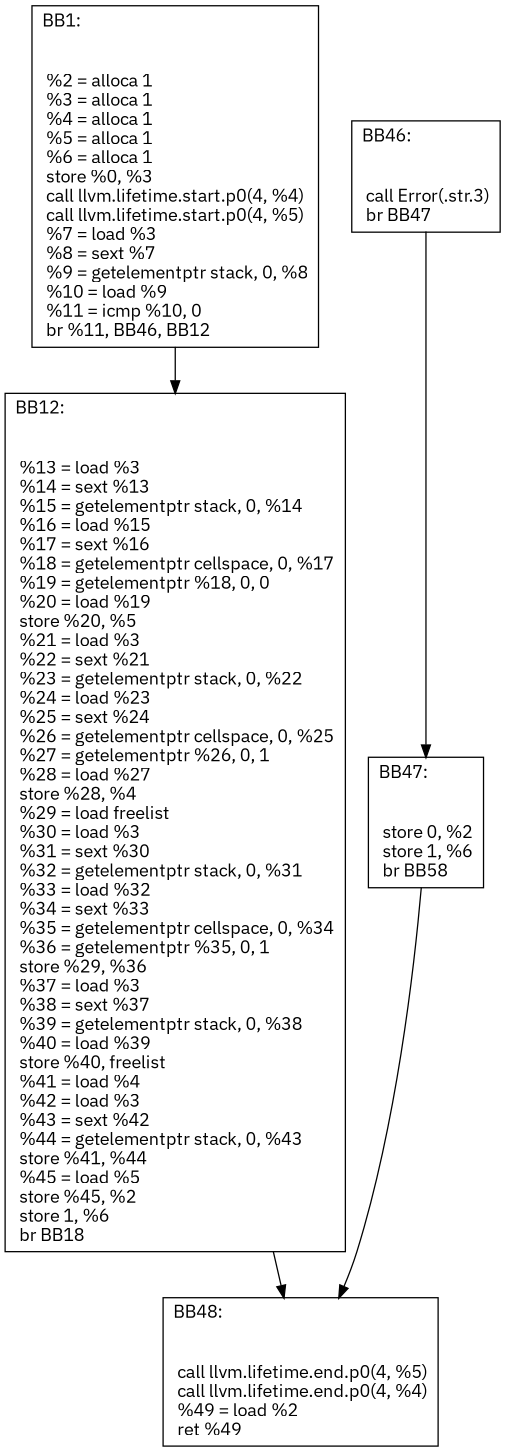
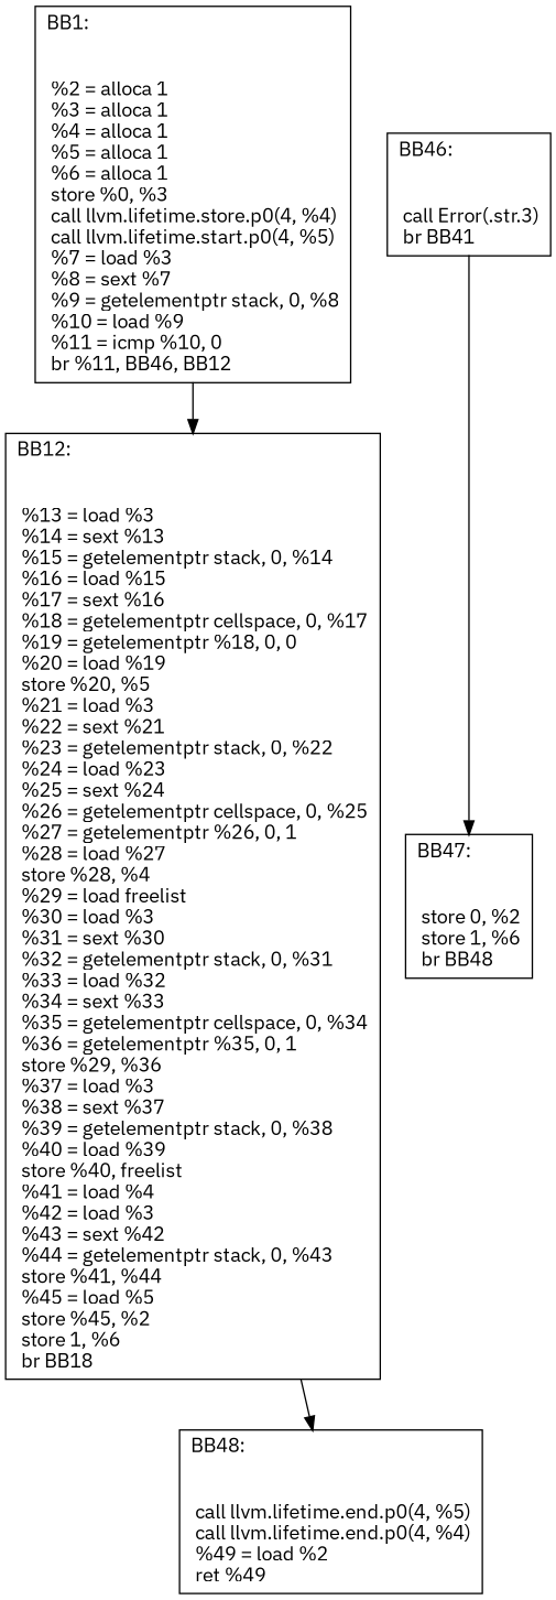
  digraph {
    fontname="IBM Plex Sans"
    node [fontname="IBM Plex Sans" shape=record]
    edge [fontname="IBM Plex Sans"]
-   n1 [label="{BB1:\l\l\n	 %2 = alloca  1\l	 %3 = alloca  1\l	 %4 = alloca  1\l	 %5 = alloca  1\l	 %6 = alloca  1\l	 store  %0,  %3\l	 call llvm.lifetime.start.p0(4, %4)\l	 call llvm.lifetime.start.p0(4, %5)\l	 %7 = load  %3\l	 %8 = sext  %7\l	 %9 = getelementptr  stack,  0,  %8\l	 %10 = load  %9\l	 %11 = icmp  %10,  0\l	 br %11, BB46, BB12\l	}"]
+   n1 [label="{BB1:\l\l\n	 %2 = alloca  1\l	 %3 = alloca  1\l	 %4 = alloca  1\l	 %5 = alloca  1\l	 %6 = alloca  1\l	 store  %0,  %3\l	 call llvm.lifetime.store.p0(4, %4)\l	 call llvm.lifetime.start.p0(4, %5)\l	 %7 = load  %3\l	 %8 = sext  %7\l	 %9 = getelementptr  stack,  0,  %8\l	 %10 = load  %9\l	 %11 = icmp  %10,  0\l	 br %11, BB46, BB12\l	}"]
    n2 [label="{BB12:\l\l\n	 %13 = load  %3\l	 %14 = sext  %13\l	 %15 = getelementptr  stack,  0,  %14\l	 %16 = load  %15\l	 %17 = sext  %16\l	 %18 = getelementptr  cellspace,  0,  %17\l	 %19 = getelementptr  %18,  0,  0\l	 %20 = load  %19\l	 store  %20,  %5\l	 %21 = load  %3\l	 %22 = sext  %21\l	 %23 = getelementptr  stack,  0,  %22\l	 %24 = load  %23\l	 %25 = sext  %24\l	 %26 = getelementptr  cellspace,  0,  %25\l	 %27 = getelementptr  %26,  0,  1\l	 %28 = load  %27\l	 store  %28,  %4\l	 %29 = load  freelist\l	 %30 = load  %3\l	 %31 = sext  %30\l	 %32 = getelementptr  stack,  0,  %31\l	 %33 = load  %32\l	 %34 = sext  %33\l	 %35 = getelementptr  cellspace,  0,  %34\l	 %36 = getelementptr  %35,  0,  1\l	 store  %29,  %36\l	 %37 = load  %3\l	 %38 = sext  %37\l	 %39 = getelementptr  stack,  0,  %38\l	 %40 = load  %39\l	 store  %40,  freelist\l	 %41 = load  %4\l	 %42 = load  %3\l	 %43 = sext  %42\l	 %44 = getelementptr  stack,  0,  %43\l	 store  %41,  %44\l	 %45 = load  %5\l	 store  %45,  %2\l	 store  1,  %6\l	 br BB18\l	}"]
    n3 [label="{BB48:\l\l\n	 call llvm.lifetime.end.p0(4, %5)\l	 call llvm.lifetime.end.p0(4, %4)\l	 %49 = load  %2\l	 ret %49\l	}"]
-   n4 [label="{BB46:\l\l\n	 call Error(.str.3)\l	 br BB47\l	}"]
-   n5 [label="{BB47:\l\l\n	 store  0,  %2\l	 store  1,  %6\l	 br BB58\l	}"]
+   n4 [label="{BB46:\l\l\n	 call Error(.str.3)\l	 br BB41\l	}"]
+   n5 [label="{BB47:\l\l\n	 store  0,  %2\l	 store  1,  %6\l	 br BB48\l	}"]
    n1 -> n2
    n2 -> n3
    n4 -> n5
-   n5 -> n3
  }
